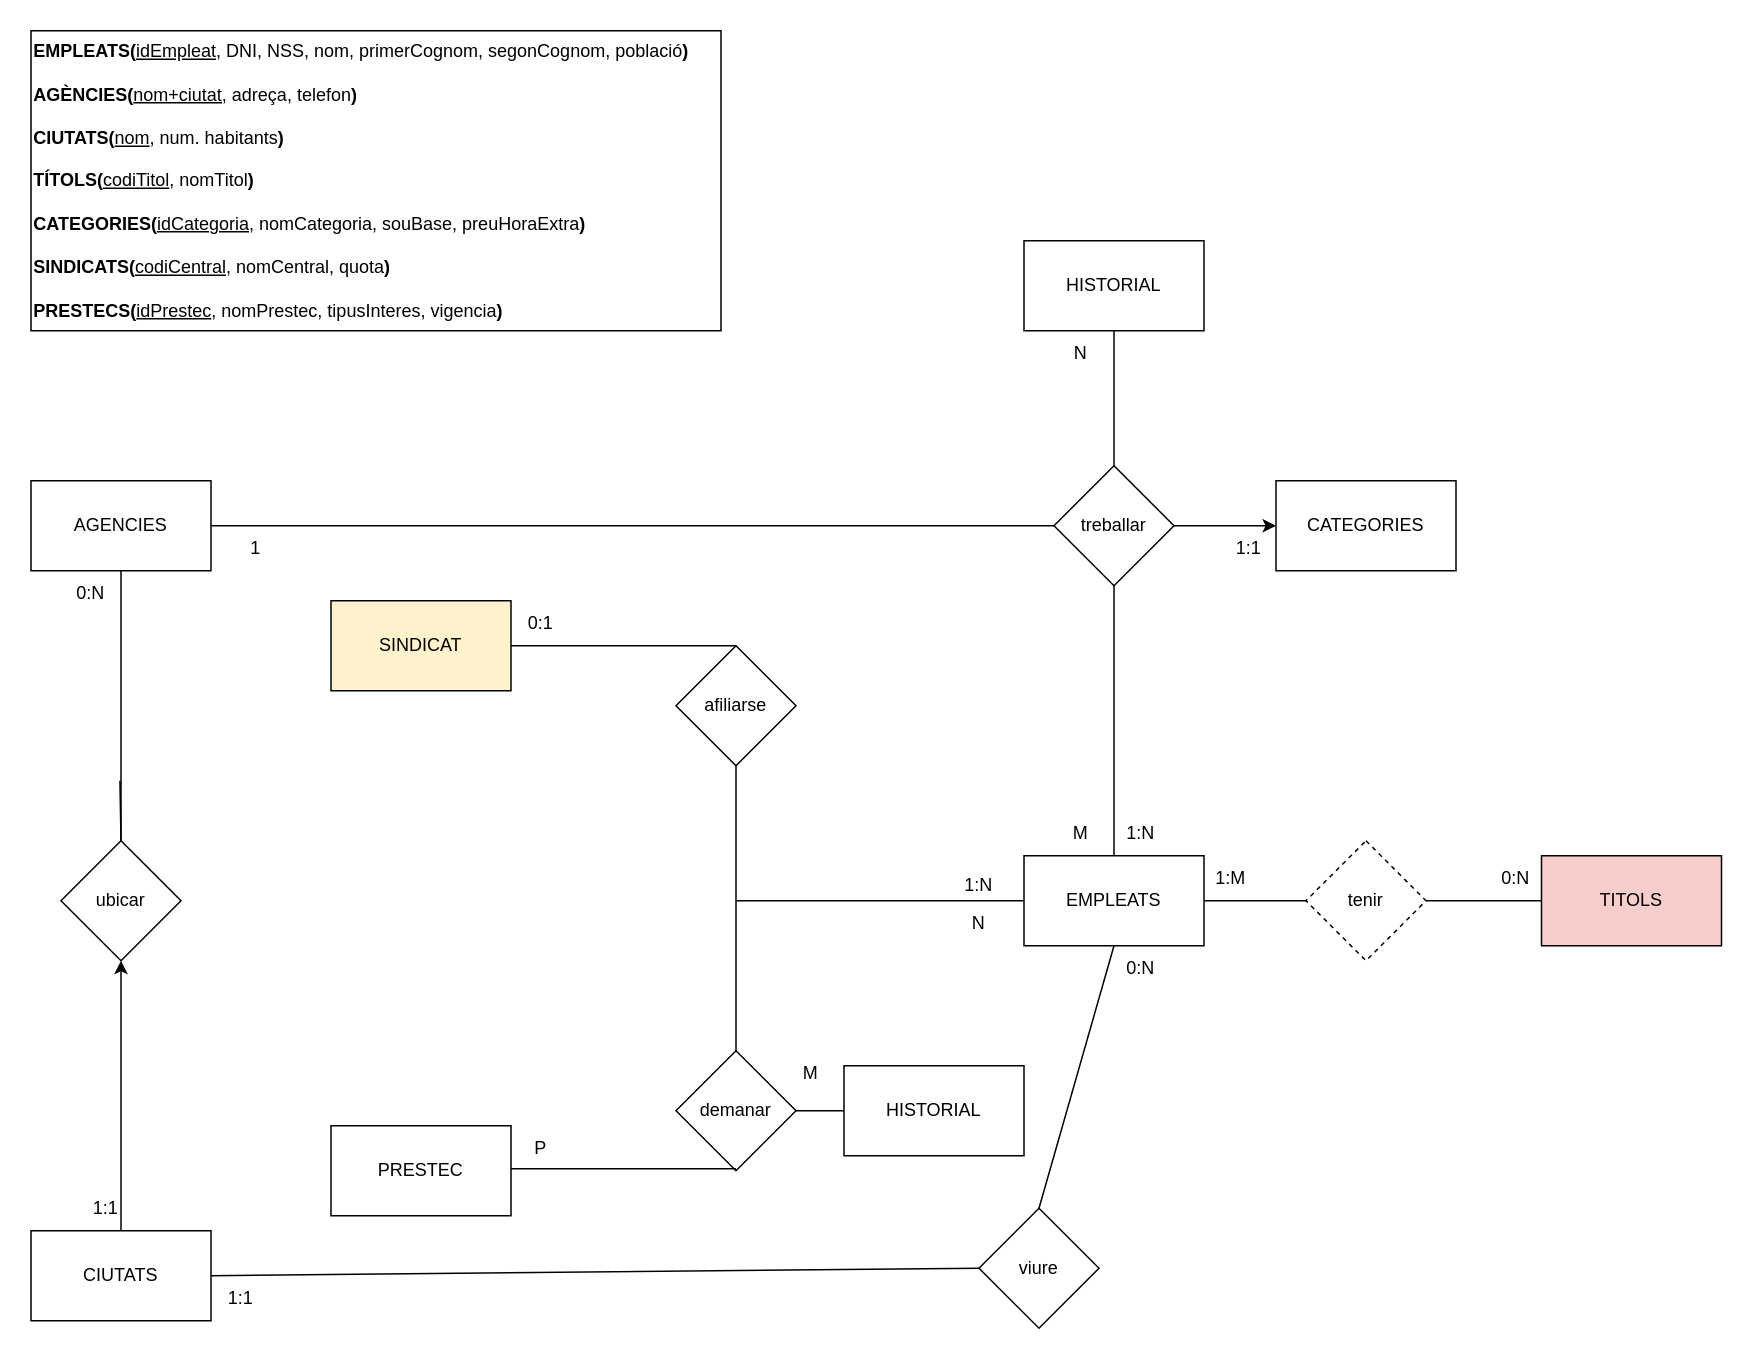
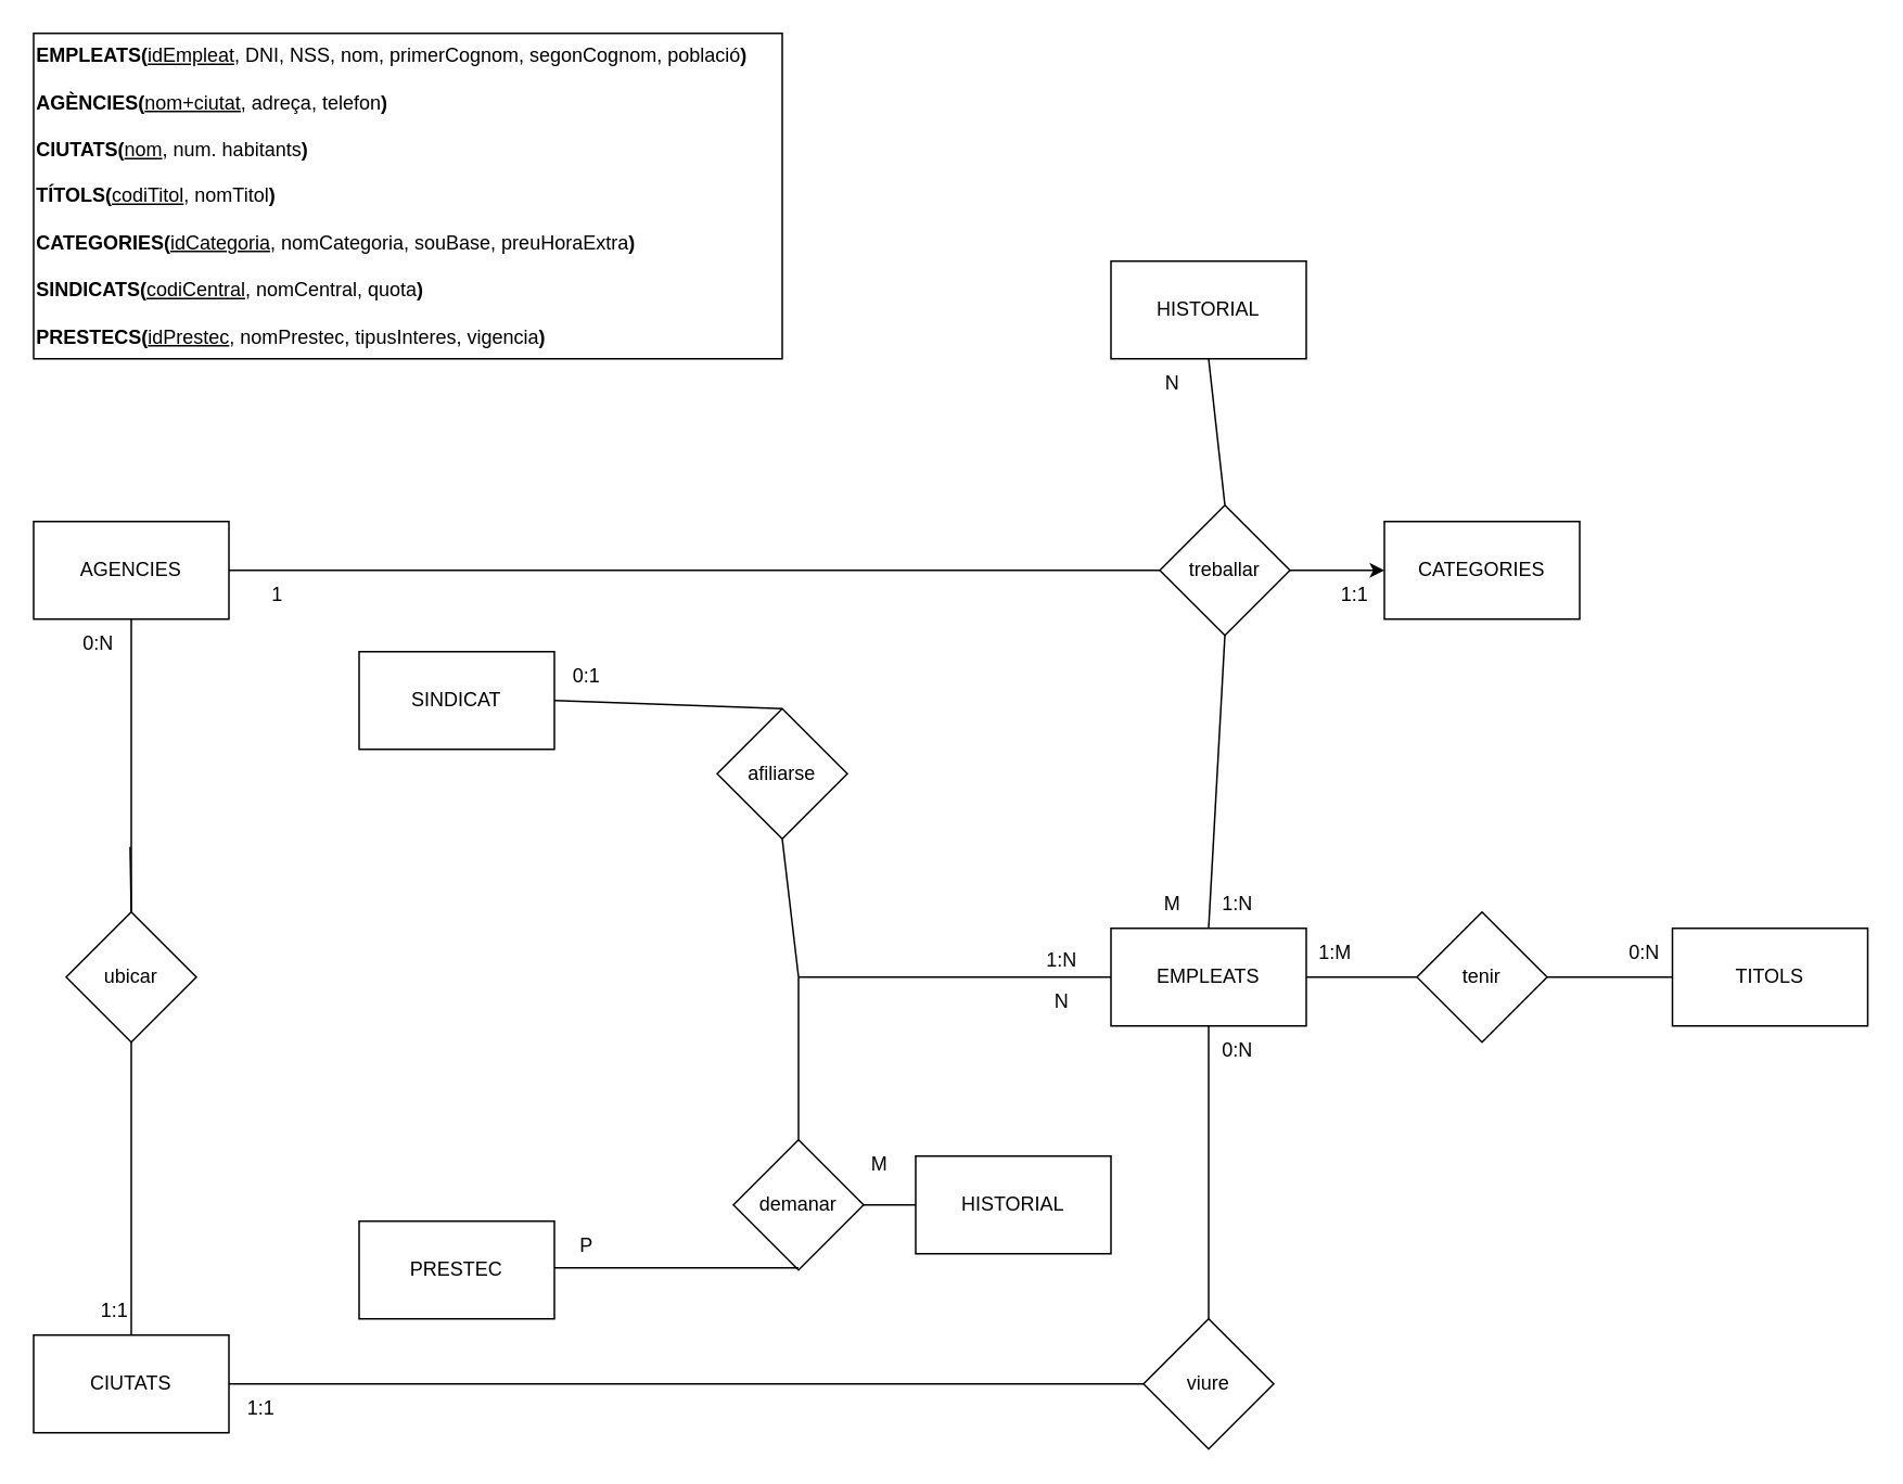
  <mxCell id="0" />
  <mxCell id="1" parent="0" />
  <mxCell id="2" value="&lt;b&gt;EMPLEATS(&lt;/b&gt;&lt;u&gt;idEmpleat&lt;/u&gt;, DNI, NSS, nom, primerCognom, segonCognom, població&lt;b&gt;)&lt;/b&gt;&lt;div&gt;&lt;b&gt;&lt;br&gt;&lt;/b&gt;&lt;/div&gt;&lt;div&gt;&lt;b&gt;AGÈNCIES(&lt;/b&gt;&lt;u&gt;nom+ciutat,&lt;/u&gt;&amp;nbsp;adreça, telefon&lt;b&gt;)&lt;/b&gt;&lt;/div&gt;&lt;div&gt;&lt;b&gt;&lt;br&gt;&lt;/b&gt;&lt;/div&gt;&lt;div&gt;&lt;b&gt;CIUTATS(&lt;/b&gt;&lt;u&gt;nom&lt;/u&gt;, num. habitants&lt;b&gt;)&lt;/b&gt;&lt;/div&gt;&lt;div&gt;&lt;b&gt;&lt;br&gt;&lt;/b&gt;&lt;/div&gt;&lt;div&gt;&lt;b&gt;TÍTOLS(&lt;/b&gt;&lt;u&gt;codiTitol&lt;/u&gt;, nomTitol&lt;b&gt;)&lt;/b&gt;&lt;/div&gt;&lt;div&gt;&lt;b&gt;&lt;br&gt;&lt;/b&gt;&lt;/div&gt;&lt;div&gt;&lt;b&gt;CATEGORIES(&lt;/b&gt;&lt;u&gt;idCategoria&lt;/u&gt;, nomCategoria, souBase, preuHoraExtra&lt;b&gt;)&lt;/b&gt;&lt;/div&gt;&lt;div&gt;&lt;b&gt;&lt;br&gt;&lt;/b&gt;&lt;/div&gt;&lt;div&gt;&lt;b&gt;SINDICATS(&lt;/b&gt;&lt;u&gt;codiCentral&lt;/u&gt;, nomCentral, quota&lt;b&gt;)&lt;/b&gt;&lt;/div&gt;&lt;div&gt;&lt;b&gt;&lt;br&gt;&lt;/b&gt;&lt;/div&gt;&lt;div&gt;&lt;b&gt;PRESTECS(&lt;/b&gt;&lt;u&gt;idPrestec&lt;/u&gt;, nomPrestec, tipusInteres, vigencia&lt;b&gt;)&lt;/b&gt;&lt;/div&gt;&lt;div&gt;&lt;b&gt;&lt;br&gt;&lt;/b&gt;&lt;/div&gt;&lt;div&gt;&lt;b&gt;&lt;br&gt;&lt;/b&gt;&lt;/div&gt;&lt;div&gt;&lt;b&gt;&lt;br&gt;&lt;/b&gt;&lt;/div&gt;&lt;div&gt;&lt;b&gt;&lt;br&gt;&lt;/b&gt;&lt;/div&gt;" style="text;html=1;align=left;verticalAlign=top;whiteSpace=wrap;rounded=0;strokeColor=default;labelPosition=center;verticalLabelPosition=middle;" parent="1" vertex="1"><mxGeometry width="460" height="200" as="geometry" x="20" y="20" /></mxCell>
- <mxCell id="3" value="SINDICAT" style="rounded=0;whiteSpace=wrap;html=1;fillColor=#fff2cc;" parent="1" vertex="1"><mxGeometry x="220" y="400" width="120" height="60" as="geometry" /></mxCell>
+ <mxCell id="3" value="SINDICAT" style="rounded=0;whiteSpace=wrap;html=1;" parent="1" vertex="1"><mxGeometry x="220" y="400" width="120" height="60" as="geometry" /></mxCell>
  <mxCell id="4" value="CATEGORIES" style="rounded=0;whiteSpace=wrap;html=1;" parent="1" vertex="1"><mxGeometry x="850" y="320" width="120" height="60" as="geometry" /></mxCell>
- <mxCell id="5" value="TITOLS" style="rounded=0;whiteSpace=wrap;html=1;fillColor=#f8cecc;" parent="1" vertex="1"><mxGeometry x="1027" y="570" width="120" height="60" as="geometry" /></mxCell>
+ <mxCell id="5" value="TITOLS" style="rounded=0;whiteSpace=wrap;html=1;" parent="1" vertex="1"><mxGeometry x="1027" y="570" width="120" height="60" as="geometry" /></mxCell>
  <mxCell id="6" value="CIUTATS" style="rounded=0;whiteSpace=wrap;html=1;" parent="1" vertex="1"><mxGeometry y="820" width="120" height="60" as="geometry" x="20" /></mxCell>
  <mxCell id="7" value="AGENCIES" style="rounded=0;whiteSpace=wrap;html=1;" parent="1" vertex="1"><mxGeometry y="320" width="120" height="60" as="geometry" x="20" /></mxCell>
  <mxCell id="8" value="EMPLEATS" style="rounded=0;whiteSpace=wrap;html=1;" parent="1" vertex="1"><mxGeometry x="682" y="570" width="120" height="60" as="geometry" /></mxCell>
  <mxCell id="9" value="" style="endArrow=none;html=1;rounded=0;entryX=0.5;entryY=1;entryDx=0;entryDy=0;" parent="1" source="35" target="7" edge="1"><mxGeometry width="50" height="50" relative="1" as="geometry"><mxPoint x="350" y="470" as="sourcePoint" /><mxPoint x="400" y="420" as="targetPoint" /></mxGeometry></mxCell>
  <mxCell id="10" value="" style="endArrow=none;html=1;rounded=0;entryX=0.5;entryY=1;entryDx=0;entryDy=0;exitX=0.5;exitY=0;exitDx=0;exitDy=0;" parent="1" source="35" edge="1"><mxGeometry width="50" height="50" relative="1" as="geometry"><mxPoint x="79.29" y="580" as="sourcePoint" /><mxPoint x="79.29" y="520" as="targetPoint" /></mxGeometry></mxCell>
  <mxCell id="11" value="" style="endArrow=none;html=1;rounded=0;entryX=0;entryY=0.5;entryDx=0;entryDy=0;exitX=1;exitY=0.5;exitDx=0;exitDy=0;" parent="1" source="7" target="13" edge="1"><mxGeometry width="50" height="50" relative="1" as="geometry"><mxPoint x="545" y="349.52" as="sourcePoint" /><mxPoint x="635" y="350" as="targetPoint" /></mxGeometry></mxCell>
- <mxCell id="12" value="viure" style="rhombus;whiteSpace=wrap;html=1;" parent="1" vertex="1"><mxGeometry x="652" y="805" width="80" height="80" as="geometry" /></mxCell>
- <mxCell id="13" value="treballar" style="rhombus;whiteSpace=wrap;html=1;" parent="1" vertex="1"><mxGeometry x="702" y="310" width="80" height="80" as="geometry" /></mxCell>
+ <mxCell id="12" value="viure" style="rhombus;whiteSpace=wrap;html=1;" parent="1" vertex="1"><mxGeometry x="702" y="810" width="80" height="80" as="geometry" /></mxCell>
+ <mxCell id="13" value="treballar" style="rhombus;whiteSpace=wrap;html=1;" parent="1" vertex="1"><mxGeometry x="712" y="310" width="80" height="80" as="geometry" /></mxCell>
  <mxCell id="14" value="" style="endArrow=none;html=1;rounded=0;entryX=0.5;entryY=1;entryDx=0;entryDy=0;exitX=0.5;exitY=0;exitDx=0;exitDy=0;" parent="1" source="8" target="13" edge="1"><mxGeometry width="50" height="50" relative="1" as="geometry"><mxPoint x="835" y="650" as="sourcePoint" /><mxPoint x="885" y="600" as="targetPoint" /></mxGeometry></mxCell>
  <mxCell id="15" value="" style="endArrow=none;html=1;rounded=0;entryX=0.5;entryY=1;entryDx=0;entryDy=0;exitX=0.5;exitY=0;exitDx=0;exitDy=0;" parent="1" source="12" target="8" edge="1"><mxGeometry width="50" height="50" relative="1" as="geometry"><mxPoint x="785" y="560" as="sourcePoint" /><mxPoint x="795" y="530" as="targetPoint" /></mxGeometry></mxCell>
  <mxCell id="16" value="" style="endArrow=none;html=1;rounded=0;entryX=1;entryY=0.5;entryDx=0;entryDy=0;exitX=0;exitY=0.5;exitDx=0;exitDy=0;" parent="1" source="12" target="6" edge="1"><mxGeometry width="50" height="50" relative="1" as="geometry"><mxPoint x="745" y="815" as="sourcePoint" /><mxPoint x="795" y="765" as="targetPoint" /></mxGeometry></mxCell>
  <mxCell id="17" value="HISTORIAL" style="rounded=0;whiteSpace=wrap;html=1;" parent="1" vertex="1"><mxGeometry x="682" y="160" width="120" height="60" as="geometry" /></mxCell>
  <mxCell id="18" value="" style="endArrow=none;html=1;rounded=0;entryX=0.5;entryY=1;entryDx=0;entryDy=0;exitX=0.5;exitY=0;exitDx=0;exitDy=0;" parent="1" source="13" target="17" edge="1"><mxGeometry width="50" height="50" relative="1" as="geometry"><mxPoint x="730" y="560" as="sourcePoint" /><mxPoint x="780" y="510" as="targetPoint" /></mxGeometry></mxCell>
- <mxCell id="19" value="tenir" style="rhombus;whiteSpace=wrap;html=1;dashed=1;" parent="1" vertex="1"><mxGeometry x="870" y="560" width="80" height="80" as="geometry" /></mxCell>
+ <mxCell id="19" value="tenir" style="rhombus;whiteSpace=wrap;html=1;" parent="1" vertex="1"><mxGeometry x="870" y="560" width="80" height="80" as="geometry" /></mxCell>
  <mxCell id="20" value="" style="endArrow=none;html=1;rounded=0;entryX=0;entryY=0.5;entryDx=0;entryDy=0;exitX=1;exitY=0.5;exitDx=0;exitDy=0;" parent="1" source="8" target="19" edge="1"><mxGeometry width="50" height="50" relative="1" as="geometry"><mxPoint x="730" y="560" as="sourcePoint" /><mxPoint x="780" y="510" as="targetPoint" /></mxGeometry></mxCell>
  <mxCell id="21" value="" style="endArrow=none;html=1;rounded=0;entryX=0;entryY=0.5;entryDx=0;entryDy=0;exitX=1;exitY=0.5;exitDx=0;exitDy=0;" parent="1" source="19" target="5" edge="1"><mxGeometry width="50" height="50" relative="1" as="geometry"><mxPoint x="812" y="490" as="sourcePoint" /><mxPoint x="880" y="490" as="targetPoint" /></mxGeometry></mxCell>
- <mxCell id="22" value="afiliarse" style="rhombus;whiteSpace=wrap;html=1;" parent="1" vertex="1"><mxGeometry x="450" y="430" width="80" height="80" as="geometry" /></mxCell>
+ <mxCell id="22" value="afiliarse" style="rhombus;whiteSpace=wrap;html=1;" parent="1" vertex="1"><mxGeometry x="440" y="435" width="80" height="80" as="geometry" /></mxCell>
  <mxCell id="23" value="" style="endArrow=none;html=1;rounded=0;entryX=0.5;entryY=0;entryDx=0;entryDy=0;exitX=1;exitY=0.5;exitDx=0;exitDy=0;" parent="1" source="3" target="22" edge="1"><mxGeometry width="50" height="50" relative="1" as="geometry"><mxPoint x="370" y="440" as="sourcePoint" /><mxPoint x="470" y="360" as="targetPoint" /></mxGeometry></mxCell>
  <mxCell id="24" value="" style="endArrow=none;html=1;rounded=0;entryX=0;entryY=0.5;entryDx=0;entryDy=0;" parent="1" target="8" edge="1"><mxGeometry width="50" height="50" relative="1" as="geometry"><mxPoint x="490" y="600" as="sourcePoint" /><mxPoint x="470" y="360" as="targetPoint" /></mxGeometry></mxCell>
  <mxCell id="25" value="" style="endArrow=none;html=1;rounded=0;entryX=0.5;entryY=1;entryDx=0;entryDy=0;" parent="1" target="22" edge="1"><mxGeometry width="50" height="50" relative="1" as="geometry"><mxPoint x="490" y="600" as="sourcePoint" /><mxPoint x="590" y="280" as="targetPoint" /></mxGeometry></mxCell>
  <mxCell id="26" value="" style="endArrow=none;html=1;rounded=0;" parent="1" edge="1"><mxGeometry width="50" height="50" relative="1" as="geometry"><mxPoint x="490" y="700" as="sourcePoint" /><mxPoint x="490" y="600" as="targetPoint" /></mxGeometry></mxCell>
  <mxCell id="27" value="demanar" style="rhombus;whiteSpace=wrap;html=1;" parent="1" vertex="1"><mxGeometry x="450" y="700" width="80" height="80" as="geometry" /></mxCell>
  <mxCell id="28" value="" style="endArrow=none;html=1;rounded=0;entryX=0.5;entryY=0;entryDx=0;entryDy=0;exitX=1;exitY=0.5;exitDx=0;exitDy=0;" parent="1" edge="1"><mxGeometry width="50" height="50" relative="1" as="geometry"><mxPoint x="340" y="778.67" as="sourcePoint" /><mxPoint x="490" y="778.67" as="targetPoint" /></mxGeometry></mxCell>
  <mxCell id="29" value="PRESTEC" style="rounded=0;whiteSpace=wrap;html=1;" parent="1" vertex="1"><mxGeometry x="220" y="750" width="120" height="60" as="geometry" /></mxCell>
  <mxCell id="30" value="HISTORIAL" style="rounded=0;whiteSpace=wrap;html=1;" parent="1" vertex="1"><mxGeometry x="562" y="710" width="120" height="60" as="geometry" /></mxCell>
  <mxCell id="31" value="" style="endArrow=none;html=1;rounded=0;entryX=1;entryY=0.5;entryDx=0;entryDy=0;exitX=0;exitY=0.5;exitDx=0;exitDy=0;" parent="1" source="30" target="27" edge="1"><mxGeometry width="50" height="50" relative="1" as="geometry"><mxPoint x="550" y="730" as="sourcePoint" /><mxPoint x="600" y="680" as="targetPoint" /></mxGeometry></mxCell>
  <mxCell id="32" value="1:1" style="text;html=1;align=center;verticalAlign=middle;whiteSpace=wrap;rounded=0;" parent="1" vertex="1"><mxGeometry x="130" y="850" width="60" height="30" as="geometry" /></mxCell>
  <mxCell id="33" value="0:N" style="text;html=1;align=center;verticalAlign=middle;whiteSpace=wrap;rounded=0;" parent="1" vertex="1"><mxGeometry x="730" y="630" width="60" height="30" as="geometry" /></mxCell>
- <mxCell id="34" value="" style="endArrow=classic;html=1;rounded=0;entryX=0.5;entryY=1;entryDx=0;entryDy=0;exitX=0.5;exitY=0;exitDx=0;exitDy=0;" parent="1" source="6" target="35" edge="1"><mxGeometry width="50" height="50" relative="1" as="geometry"><mxPoint x="80" y="820" as="sourcePoint" /><mxPoint x="79.29" y="520" as="targetPoint" /></mxGeometry></mxCell>
+ <mxCell id="34" value="" style="endArrow=none;html=1;rounded=0;entryX=0.5;entryY=1;entryDx=0;entryDy=0;exitX=0.5;exitY=0;exitDx=0;exitDy=0;" parent="1" source="6" target="35" edge="1"><mxGeometry width="50" height="50" relative="1" as="geometry"><mxPoint x="80" y="820" as="sourcePoint" /><mxPoint x="79.29" y="520" as="targetPoint" /></mxGeometry></mxCell>
  <mxCell id="35" value="ubicar" style="rhombus;whiteSpace=wrap;html=1;" parent="1" vertex="1"><mxGeometry x="40" y="560" width="80" height="80" as="geometry" /></mxCell>
  <mxCell id="36" value="1:1" style="text;html=1;align=center;verticalAlign=middle;whiteSpace=wrap;rounded=0;" parent="1" vertex="1"><mxGeometry x="40" y="790" width="60" height="30" as="geometry" /></mxCell>
  <mxCell id="37" value="0:N" style="text;html=1;align=center;verticalAlign=middle;whiteSpace=wrap;rounded=0;" parent="1" vertex="1"><mxGeometry x="30" y="380" width="60" height="30" as="geometry" /></mxCell>
  <mxCell id="38" value="1" style="text;html=1;align=center;verticalAlign=middle;whiteSpace=wrap;rounded=0;" parent="1" vertex="1"><mxGeometry x="140" y="350" width="60" height="30" as="geometry" /></mxCell>
  <mxCell id="39" value="M" style="text;html=1;align=center;verticalAlign=middle;whiteSpace=wrap;rounded=0;" parent="1" vertex="1"><mxGeometry x="690" y="540" width="60" height="30" as="geometry" /></mxCell>
  <mxCell id="40" value="0:N" style="text;html=1;align=center;verticalAlign=middle;whiteSpace=wrap;rounded=0;" parent="1" vertex="1"><mxGeometry x="980" y="570" width="60" height="30" as="geometry" /></mxCell>
  <mxCell id="41" value="1:M" style="text;html=1;align=center;verticalAlign=middle;whiteSpace=wrap;rounded=0;" parent="1" vertex="1"><mxGeometry x="790" y="570" width="60" height="30" as="geometry" /></mxCell>
  <mxCell id="42" value="" style="endArrow=classic;html=1;rounded=0;entryX=0;entryY=0.5;entryDx=0;entryDy=0;exitX=1;exitY=0.5;exitDx=0;exitDy=0;" parent="1" source="13" target="4" edge="1"><mxGeometry width="50" height="50" relative="1" as="geometry"><mxPoint x="750" y="480" as="sourcePoint" /><mxPoint x="800" y="430" as="targetPoint" /></mxGeometry></mxCell>
  <mxCell id="43" value="1:1" style="text;html=1;align=center;verticalAlign=middle;whiteSpace=wrap;rounded=0;" parent="1" vertex="1"><mxGeometry x="802" y="350" width="60" height="30" as="geometry" /></mxCell>
  <mxCell id="44" value="1:N" style="text;html=1;align=center;verticalAlign=middle;whiteSpace=wrap;rounded=0;" parent="1" vertex="1"><mxGeometry x="730" y="540" width="60" height="30" as="geometry" /></mxCell>
  <mxCell id="45" value="0:1" style="text;html=1;align=center;verticalAlign=middle;whiteSpace=wrap;rounded=0;" parent="1" vertex="1"><mxGeometry x="330" y="400" width="60" height="30" as="geometry" /></mxCell>
  <mxCell id="46" value="1:N" style="text;html=1;align=center;verticalAlign=middle;whiteSpace=wrap;rounded=0;" parent="1" vertex="1"><mxGeometry x="622" y="575" width="60" height="30" as="geometry" /></mxCell>
  <mxCell id="47" value="P" style="text;html=1;align=center;verticalAlign=middle;whiteSpace=wrap;rounded=0;" parent="1" vertex="1"><mxGeometry x="330" y="750" width="60" height="30" as="geometry" /></mxCell>
  <mxCell id="48" value="N" style="text;html=1;align=center;verticalAlign=middle;whiteSpace=wrap;rounded=0;" parent="1" vertex="1"><mxGeometry x="622" y="600" width="60" height="30" as="geometry" /></mxCell>
  <mxCell id="49" value="N" style="text;html=1;align=center;verticalAlign=middle;whiteSpace=wrap;rounded=0;" vertex="1" parent="1"><mxGeometry x="690" y="220" width="60" height="30" as="geometry" /></mxCell>
  <mxCell id="50" value="M" style="text;html=1;align=center;verticalAlign=middle;whiteSpace=wrap;rounded=0;" vertex="1" parent="1"><mxGeometry x="510" y="700" width="60" height="30" as="geometry" /></mxCell>
